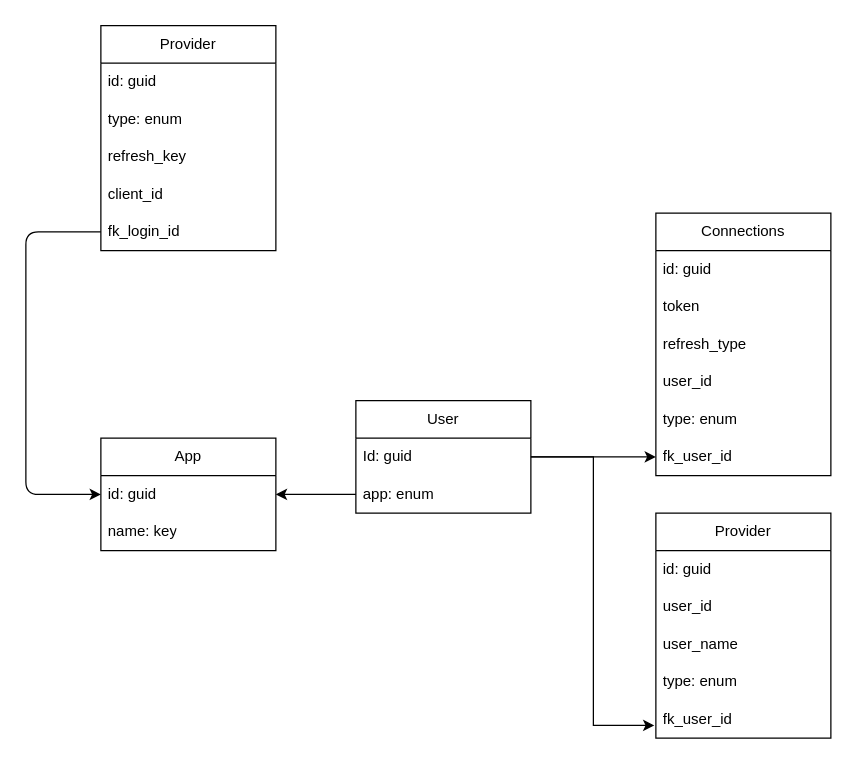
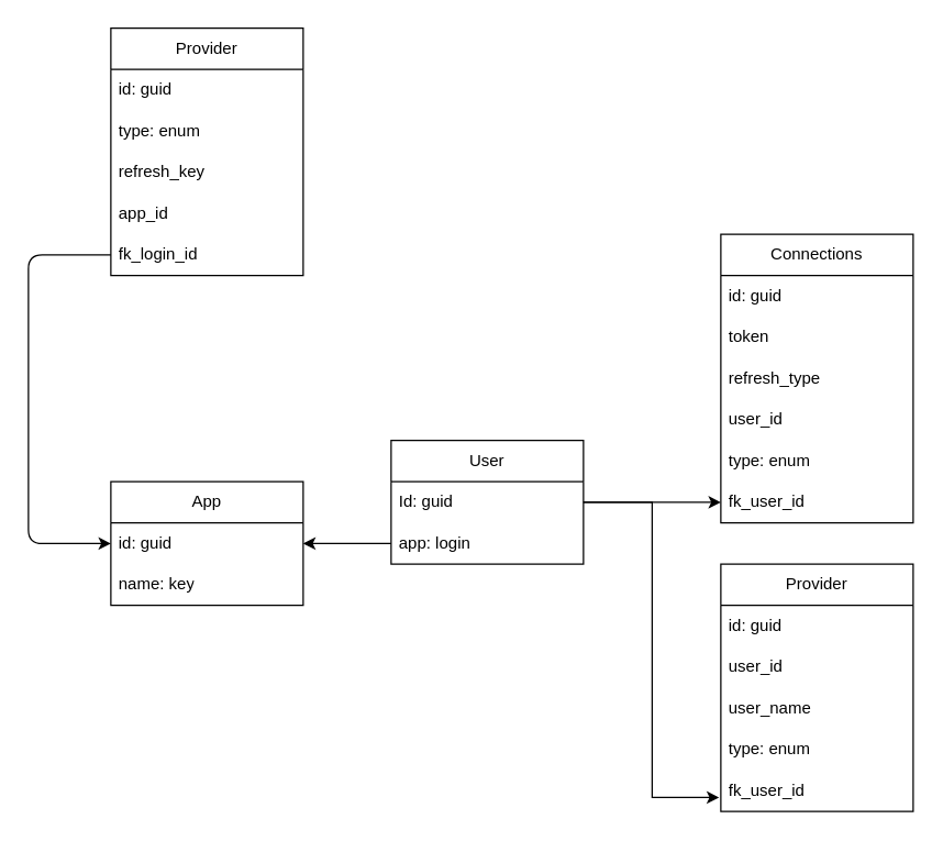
  <mxCell id="0" />
  <mxCell id="1" parent="0" />
  <mxCell id="2" value="User" style="swimlane;fontStyle=0;childLayout=stackLayout;horizontal=1;startSize=30;horizontalStack=0;resizeParent=1;resizeParentMax=0;resizeLast=0;collapsible=1;marginBottom=0;whiteSpace=wrap;html=1;" parent="1" vertex="1"><mxGeometry x="284" y="320" width="140" height="90" as="geometry" /></mxCell>
  <mxCell id="3" value="Id: guid" style="text;strokeColor=none;fillColor=none;align=left;verticalAlign=middle;spacingLeft=4;spacingRight=4;overflow=hidden;points=[[0,0.5],[1,0.5]];portConstraint=eastwest;rotatable=0;whiteSpace=wrap;html=1;" parent="2" vertex="1"><mxGeometry y="30" width="140" height="30" as="geometry" /></mxCell>
- <mxCell id="4" value="app: enum" style="text;strokeColor=none;fillColor=none;align=left;verticalAlign=middle;spacingLeft=4;spacingRight=4;overflow=hidden;points=[[0,0.5],[1,0.5]];portConstraint=eastwest;rotatable=0;whiteSpace=wrap;html=1;" parent="2" vertex="1"><mxGeometry y="60" width="140" height="30" as="geometry" /></mxCell>
+ <mxCell id="4" value="app: login" style="text;strokeColor=none;fillColor=none;align=left;verticalAlign=middle;spacingLeft=4;spacingRight=4;overflow=hidden;points=[[0,0.5],[1,0.5]];portConstraint=eastwest;rotatable=0;whiteSpace=wrap;html=1;" parent="2" vertex="1"><mxGeometry y="60" width="140" height="30" as="geometry" /></mxCell>
  <mxCell id="5" value="Connections" style="swimlane;fontStyle=0;childLayout=stackLayout;horizontal=1;startSize=30;horizontalStack=0;resizeParent=1;resizeParentMax=0;resizeLast=0;collapsible=1;marginBottom=0;whiteSpace=wrap;html=1;" parent="1" vertex="1"><mxGeometry x="524" y="170" width="140" height="210" as="geometry" /></mxCell>
  <mxCell id="6" value="id: guid" style="text;strokeColor=none;fillColor=none;align=left;verticalAlign=middle;spacingLeft=4;spacingRight=4;overflow=hidden;points=[[0,0.5],[1,0.5]];portConstraint=eastwest;rotatable=0;whiteSpace=wrap;html=1;" parent="5" vertex="1"><mxGeometry y="30" width="140" height="30" as="geometry" /></mxCell>
  <mxCell id="7" value="token" style="text;strokeColor=none;fillColor=none;align=left;verticalAlign=middle;spacingLeft=4;spacingRight=4;overflow=hidden;points=[[0,0.5],[1,0.5]];portConstraint=eastwest;rotatable=0;whiteSpace=wrap;html=1;" parent="5" vertex="1"><mxGeometry y="60" width="140" height="30" as="geometry" /></mxCell>
  <mxCell id="8" value="refresh_type" style="text;strokeColor=none;fillColor=none;align=left;verticalAlign=middle;spacingLeft=4;spacingRight=4;overflow=hidden;points=[[0,0.5],[1,0.5]];portConstraint=eastwest;rotatable=0;whiteSpace=wrap;html=1;" parent="5" vertex="1"><mxGeometry y="90" width="140" height="30" as="geometry" /></mxCell>
  <mxCell id="9" value="user_id" style="text;strokeColor=none;fillColor=none;align=left;verticalAlign=middle;spacingLeft=4;spacingRight=4;overflow=hidden;points=[[0,0.5],[1,0.5]];portConstraint=eastwest;rotatable=0;whiteSpace=wrap;html=1;" parent="5" vertex="1"><mxGeometry y="120" width="140" height="30" as="geometry" /></mxCell>
  <mxCell id="10" value="type: enum" style="text;strokeColor=none;fillColor=none;align=left;verticalAlign=middle;spacingLeft=4;spacingRight=4;overflow=hidden;points=[[0,0.5],[1,0.5]];portConstraint=eastwest;rotatable=0;whiteSpace=wrap;html=1;" parent="5" vertex="1"><mxGeometry y="150" width="140" height="30" as="geometry" /></mxCell>
  <mxCell id="11" value="fk_user_id" style="text;strokeColor=none;fillColor=none;align=left;verticalAlign=middle;spacingLeft=4;spacingRight=4;overflow=hidden;points=[[0,0.5],[1,0.5]];portConstraint=eastwest;rotatable=0;whiteSpace=wrap;html=1;" parent="5" vertex="1"><mxGeometry y="180" width="140" height="30" as="geometry" /></mxCell>
  <mxCell id="12" value="Provider" style="swimlane;fontStyle=0;childLayout=stackLayout;horizontal=1;startSize=30;horizontalStack=0;resizeParent=1;resizeParentMax=0;resizeLast=0;collapsible=1;marginBottom=0;whiteSpace=wrap;html=1;" parent="1" vertex="1"><mxGeometry x="524" y="410" width="140" height="180" as="geometry" /></mxCell>
  <mxCell id="13" value="id: guid" style="text;strokeColor=none;fillColor=none;align=left;verticalAlign=middle;spacingLeft=4;spacingRight=4;overflow=hidden;points=[[0,0.5],[1,0.5]];portConstraint=eastwest;rotatable=0;whiteSpace=wrap;html=1;" parent="12" vertex="1"><mxGeometry y="30" width="140" height="30" as="geometry" /></mxCell>
  <mxCell id="14" value="user_id" style="text;strokeColor=none;fillColor=none;align=left;verticalAlign=middle;spacingLeft=4;spacingRight=4;overflow=hidden;points=[[0,0.5],[1,0.5]];portConstraint=eastwest;rotatable=0;whiteSpace=wrap;html=1;" parent="12" vertex="1"><mxGeometry y="60" width="140" height="30" as="geometry" /></mxCell>
  <mxCell id="15" value="user_name" style="text;strokeColor=none;fillColor=none;align=left;verticalAlign=middle;spacingLeft=4;spacingRight=4;overflow=hidden;points=[[0,0.5],[1,0.5]];portConstraint=eastwest;rotatable=0;whiteSpace=wrap;html=1;" parent="12" vertex="1"><mxGeometry y="90" width="140" height="30" as="geometry" /></mxCell>
  <mxCell id="16" value="type: enum" style="text;strokeColor=none;fillColor=none;align=left;verticalAlign=middle;spacingLeft=4;spacingRight=4;overflow=hidden;points=[[0,0.5],[1,0.5]];portConstraint=eastwest;rotatable=0;whiteSpace=wrap;html=1;" parent="12" vertex="1"><mxGeometry y="120" width="140" height="30" as="geometry" /></mxCell>
  <mxCell id="17" value="fk_user_id" style="text;strokeColor=none;fillColor=none;align=left;verticalAlign=middle;spacingLeft=4;spacingRight=4;overflow=hidden;points=[[0,0.5],[1,0.5]];portConstraint=eastwest;rotatable=0;whiteSpace=wrap;html=1;" parent="12" vertex="1"><mxGeometry y="150" width="140" height="30" as="geometry" /></mxCell>
  <mxCell id="18" style="edgeStyle=orthogonalEdgeStyle;rounded=0;orthogonalLoop=1;jettySize=auto;html=1;" parent="1" source="3" target="11" edge="1"><mxGeometry relative="1" as="geometry" /></mxCell>
  <mxCell id="19" style="edgeStyle=orthogonalEdgeStyle;rounded=0;orthogonalLoop=1;jettySize=auto;html=1;exitX=1;exitY=0.5;exitDx=0;exitDy=0;entryX=-0.009;entryY=0.66;entryDx=0;entryDy=0;entryPerimeter=0;" parent="1" source="3" target="17" edge="1"><mxGeometry relative="1" as="geometry" /></mxCell>
  <mxCell id="20" value="App" style="swimlane;fontStyle=0;childLayout=stackLayout;horizontal=1;startSize=30;horizontalStack=0;resizeParent=1;resizeParentMax=0;resizeLast=0;collapsible=1;marginBottom=0;whiteSpace=wrap;html=1;" parent="1" vertex="1"><mxGeometry x="80" y="350" width="140" height="90" as="geometry" /></mxCell>
  <mxCell id="21" value="id: guid" style="text;strokeColor=none;fillColor=none;align=left;verticalAlign=middle;spacingLeft=4;spacingRight=4;overflow=hidden;points=[[0,0.5],[1,0.5]];portConstraint=eastwest;rotatable=0;whiteSpace=wrap;html=1;" parent="20" vertex="1"><mxGeometry y="30" width="140" height="30" as="geometry" /></mxCell>
  <mxCell id="22" value="name: key" style="text;strokeColor=none;fillColor=none;align=left;verticalAlign=middle;spacingLeft=4;spacingRight=4;overflow=hidden;points=[[0,0.5],[1,0.5]];portConstraint=eastwest;rotatable=0;whiteSpace=wrap;html=1;" parent="20" vertex="1"><mxGeometry y="60" width="140" height="30" as="geometry" /></mxCell>
  <mxCell id="23" value="Provider" style="swimlane;fontStyle=0;childLayout=stackLayout;horizontal=1;startSize=30;horizontalStack=0;resizeParent=1;resizeParentMax=0;resizeLast=0;collapsible=1;marginBottom=0;whiteSpace=wrap;html=1;" parent="1" vertex="1"><mxGeometry x="80" y="20" width="140" height="180" as="geometry" /></mxCell>
  <mxCell id="24" value="id: guid" style="text;strokeColor=none;fillColor=none;align=left;verticalAlign=middle;spacingLeft=4;spacingRight=4;overflow=hidden;points=[[0,0.5],[1,0.5]];portConstraint=eastwest;rotatable=0;whiteSpace=wrap;html=1;" parent="23" vertex="1"><mxGeometry y="30" width="140" height="30" as="geometry" /></mxCell>
  <mxCell id="25" value="type: enum" style="text;strokeColor=none;fillColor=none;align=left;verticalAlign=middle;spacingLeft=4;spacingRight=4;overflow=hidden;points=[[0,0.5],[1,0.5]];portConstraint=eastwest;rotatable=0;whiteSpace=wrap;html=1;" parent="23" vertex="1"><mxGeometry y="60" width="140" height="30" as="geometry" /></mxCell>
  <mxCell id="26" value="refresh_key" style="text;strokeColor=none;fillColor=none;align=left;verticalAlign=middle;spacingLeft=4;spacingRight=4;overflow=hidden;points=[[0,0.5],[1,0.5]];portConstraint=eastwest;rotatable=0;whiteSpace=wrap;html=1;" parent="23" vertex="1"><mxGeometry y="90" width="140" height="30" as="geometry" /></mxCell>
- <mxCell id="27" value="client_id" style="text;strokeColor=none;fillColor=none;align=left;verticalAlign=middle;spacingLeft=4;spacingRight=4;overflow=hidden;points=[[0,0.5],[1,0.5]];portConstraint=eastwest;rotatable=0;whiteSpace=wrap;html=1;" parent="23" vertex="1"><mxGeometry y="120" width="140" height="30" as="geometry" /></mxCell>
+ <mxCell id="27" value="app_id" style="text;strokeColor=none;fillColor=none;align=left;verticalAlign=middle;spacingLeft=4;spacingRight=4;overflow=hidden;points=[[0,0.5],[1,0.5]];portConstraint=eastwest;rotatable=0;whiteSpace=wrap;html=1;" parent="23" vertex="1"><mxGeometry y="120" width="140" height="30" as="geometry" /></mxCell>
  <mxCell id="28" value="fk_login_id" style="text;strokeColor=none;fillColor=none;align=left;verticalAlign=middle;spacingLeft=4;spacingRight=4;overflow=hidden;points=[[0,0.5],[1,0.5]];portConstraint=eastwest;rotatable=0;whiteSpace=wrap;html=1;" vertex="1" parent="23"><mxGeometry y="150" width="140" height="30" as="geometry" /></mxCell>
  <mxCell id="29" style="edgeStyle=none;html=1;exitX=0;exitY=0.5;exitDx=0;exitDy=0;entryX=1;entryY=0.5;entryDx=0;entryDy=0;" edge="1" parent="1" source="4" target="21"><mxGeometry relative="1" as="geometry" /></mxCell>
  <mxCell id="30" style="edgeStyle=none;html=1;exitX=0;exitY=0.5;exitDx=0;exitDy=0;entryX=0;entryY=0.5;entryDx=0;entryDy=0;" edge="1" parent="1" source="28" target="21"><mxGeometry relative="1" as="geometry"><Array as="points"><mxPoint x="20" y="185" /><mxPoint x="20" y="395" /></Array></mxGeometry></mxCell>
